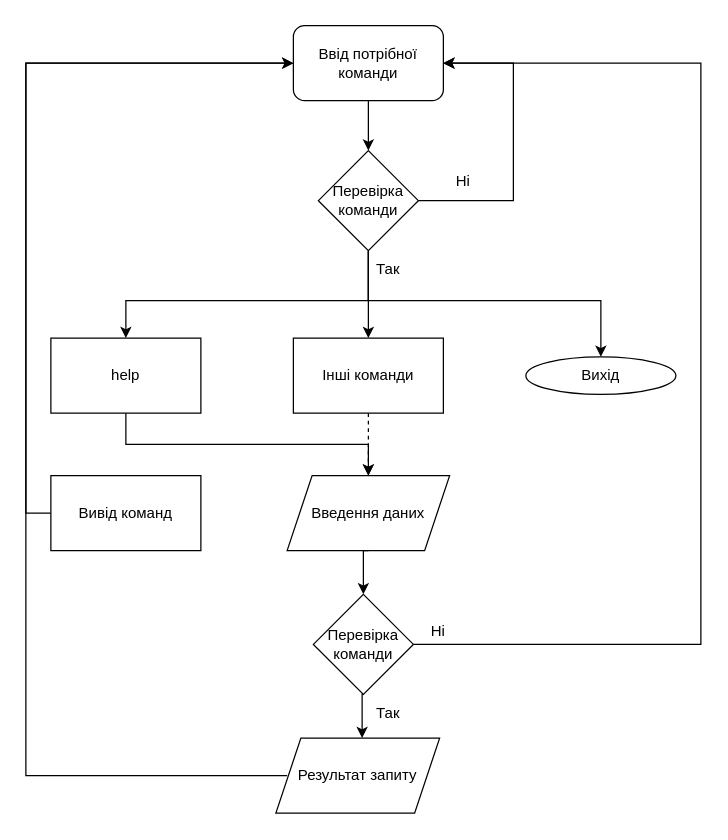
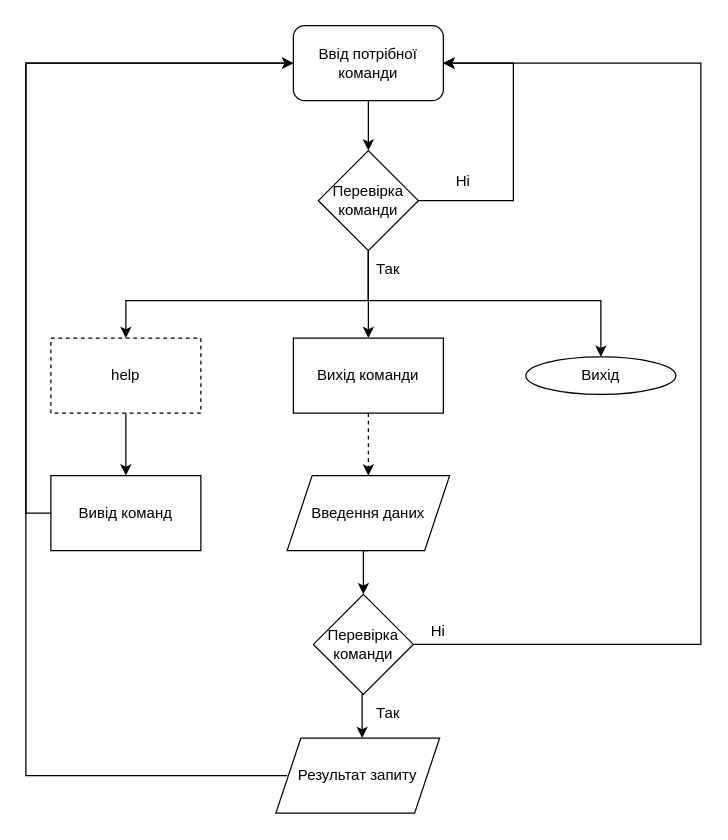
  <mxCell id="0" />
  <mxCell id="1" parent="0" />
  <mxCell id="2" value="Ввід потрібної команди" style="rounded=1;whiteSpace=wrap;html=1;" vertex="1" parent="1"><mxGeometry x="234" y="20" width="120" height="60" as="geometry" /></mxCell>
  <mxCell id="3" style="edgeStyle=orthogonalEdgeStyle;rounded=0;orthogonalLoop=1;jettySize=auto;html=1;exitX=1;exitY=0.5;exitDx=0;exitDy=0;entryX=1;entryY=0.5;entryDx=0;entryDy=0;" edge="1" parent="1" source="7" target="2"><mxGeometry relative="1" as="geometry"><Array as="points"><mxPoint x="410" y="160" /><mxPoint x="410" y="50" /></Array></mxGeometry></mxCell>
  <mxCell id="4" style="edgeStyle=orthogonalEdgeStyle;rounded=0;orthogonalLoop=1;jettySize=auto;html=1;exitX=0.5;exitY=1;exitDx=0;exitDy=0;entryX=0.5;entryY=0;entryDx=0;entryDy=0;" edge="1" parent="1" source="7" target="11"><mxGeometry relative="1" as="geometry"><Array as="points"><mxPoint x="294" y="240" /><mxPoint x="100" y="240" /></Array></mxGeometry></mxCell>
  <mxCell id="5" style="edgeStyle=orthogonalEdgeStyle;rounded=0;orthogonalLoop=1;jettySize=auto;html=1;exitX=0.5;exitY=1;exitDx=0;exitDy=0;entryX=0.5;entryY=0;entryDx=0;entryDy=0;" edge="1" parent="1" source="7" target="14"><mxGeometry relative="1" as="geometry" /></mxCell>
  <mxCell id="6" style="edgeStyle=orthogonalEdgeStyle;rounded=0;orthogonalLoop=1;jettySize=auto;html=1;exitX=0.5;exitY=1;exitDx=0;exitDy=0;entryX=0.5;entryY=0;entryDx=0;entryDy=0;" edge="1" parent="1" source="7" target="25"><mxGeometry relative="1" as="geometry"><Array as="points"><mxPoint x="294" y="240" /><mxPoint x="480" y="240" /></Array></mxGeometry></mxCell>
  <mxCell id="7" value="Перевірка&lt;br&gt;команди" style="rhombus;whiteSpace=wrap;html=1;" vertex="1" parent="1"><mxGeometry x="254" y="120" width="80" height="80" as="geometry" /></mxCell>
  <mxCell id="8" value="" style="endArrow=classic;html=1;rounded=0;entryX=0.5;entryY=0;entryDx=0;entryDy=0;exitX=0.5;exitY=1;exitDx=0;exitDy=0;" edge="1" parent="1" source="2" target="7"><mxGeometry width="50" height="50" relative="1" as="geometry"><mxPoint x="300" y="310" as="sourcePoint" /><mxPoint x="350" y="260" as="targetPoint" /></mxGeometry></mxCell>
  <mxCell id="9" value="Ні" style="text;html=1;strokeColor=none;fillColor=none;align=center;verticalAlign=middle;whiteSpace=wrap;rounded=0;" vertex="1" parent="1"><mxGeometry x="340" y="130" width="60" height="30" as="geometry" /></mxCell>
- <mxCell id="10" style="edgeStyle=orthogonalEdgeStyle;rounded=0;orthogonalLoop=1;jettySize=auto;html=1;exitX=0.5;exitY=1;exitDx=0;exitDy=0;" edge="1" parent="1" source="11" target="22"><mxGeometry relative="1" as="geometry" /></mxCell>
- <mxCell id="11" value="help" style="rounded=0;whiteSpace=wrap;html=1;" vertex="1" parent="1"><mxGeometry x="40" y="270" width="120" height="60" as="geometry" /></mxCell>
+ <mxCell id="10" style="edgeStyle=orthogonalEdgeStyle;rounded=0;orthogonalLoop=1;jettySize=auto;html=1;exitX=0.5;exitY=1;exitDx=0;exitDy=0;entryX=0.5;entryY=0;entryDx=0;entryDy=0;" edge="1" parent="1" source="11" target="16"><mxGeometry relative="1" as="geometry" /></mxCell>
+ <mxCell id="11" value="help" style="rounded=0;whiteSpace=wrap;html=1;dashed=1;" vertex="1" parent="1"><mxGeometry x="40" y="270" width="120" height="60" as="geometry" /></mxCell>
  <mxCell id="12" value="Так" style="text;html=1;strokeColor=none;fillColor=none;align=center;verticalAlign=middle;whiteSpace=wrap;rounded=0;" vertex="1" parent="1"><mxGeometry x="280" y="200" width="60" height="30" as="geometry" /></mxCell>
  <mxCell id="13" style="edgeStyle=orthogonalEdgeStyle;rounded=0;orthogonalLoop=1;jettySize=auto;html=1;exitX=0.5;exitY=1;exitDx=0;exitDy=0;entryX=0.5;entryY=0;entryDx=0;entryDy=0;dashed=1;" edge="1" parent="1" source="14" target="22"><mxGeometry relative="1" as="geometry" /></mxCell>
- <mxCell id="14" value="Інші команди" style="rounded=0;whiteSpace=wrap;html=1;" vertex="1" parent="1"><mxGeometry x="234" y="270" width="120" height="60" as="geometry" /></mxCell>
+ <mxCell id="14" value="Вихід команди" style="rounded=0;whiteSpace=wrap;html=1;" vertex="1" parent="1"><mxGeometry x="234" y="270" width="120" height="60" as="geometry" /></mxCell>
  <mxCell id="15" style="edgeStyle=orthogonalEdgeStyle;rounded=0;orthogonalLoop=1;jettySize=auto;html=1;exitX=0;exitY=0.5;exitDx=0;exitDy=0;entryX=0;entryY=0.5;entryDx=0;entryDy=0;" edge="1" parent="1" source="16" target="2"><mxGeometry relative="1" as="geometry" /></mxCell>
  <mxCell id="16" value="Вивід команд" style="rounded=0;whiteSpace=wrap;html=1;" vertex="1" parent="1"><mxGeometry x="40" y="380" width="120" height="60" as="geometry" /></mxCell>
  <mxCell id="17" style="edgeStyle=orthogonalEdgeStyle;rounded=0;orthogonalLoop=1;jettySize=auto;html=1;exitX=1;exitY=0.5;exitDx=0;exitDy=0;entryX=1;entryY=0.5;entryDx=0;entryDy=0;" edge="1" parent="1" source="19" target="2"><mxGeometry relative="1" as="geometry"><Array as="points"><mxPoint x="560" y="515" /><mxPoint x="560" y="50" /></Array></mxGeometry></mxCell>
  <mxCell id="18" style="edgeStyle=orthogonalEdgeStyle;rounded=0;orthogonalLoop=1;jettySize=auto;html=1;exitX=0.5;exitY=1;exitDx=0;exitDy=0;entryX=0.5;entryY=0;entryDx=0;entryDy=0;" edge="1" parent="1" source="19"><mxGeometry relative="1" as="geometry"><mxPoint x="289" y="590" as="targetPoint" /></mxGeometry></mxCell>
  <mxCell id="19" value="Перевірка&lt;br&gt;команди" style="rhombus;whiteSpace=wrap;html=1;" vertex="1" parent="1"><mxGeometry x="250" y="475" width="80" height="80" as="geometry" /></mxCell>
  <mxCell id="20" value="Ні" style="text;html=1;strokeColor=none;fillColor=none;align=center;verticalAlign=middle;whiteSpace=wrap;rounded=0;" vertex="1" parent="1"><mxGeometry x="320" y="490" width="60" height="30" as="geometry" /></mxCell>
  <mxCell id="21" style="edgeStyle=orthogonalEdgeStyle;rounded=0;orthogonalLoop=1;jettySize=auto;html=1;exitX=0.5;exitY=1;exitDx=0;exitDy=0;entryX=0.5;entryY=0;entryDx=0;entryDy=0;" edge="1" parent="1" source="22" target="19"><mxGeometry relative="1" as="geometry" /></mxCell>
  <mxCell id="22" value="Введення даних" style="shape=parallelogram;perimeter=parallelogramPerimeter;whiteSpace=wrap;html=1;fixedSize=1;" vertex="1" parent="1"><mxGeometry x="229" y="380" width="130" height="60" as="geometry" /></mxCell>
  <mxCell id="23" style="edgeStyle=orthogonalEdgeStyle;rounded=0;orthogonalLoop=1;jettySize=auto;html=1;exitX=0;exitY=0.5;exitDx=0;exitDy=0;entryX=0;entryY=0.5;entryDx=0;entryDy=0;" edge="1" parent="1" target="2"><mxGeometry relative="1" as="geometry"><mxPoint x="229" y="620" as="sourcePoint" /><Array as="points"><mxPoint x="20" y="620" /><mxPoint x="20" y="50" /></Array></mxGeometry></mxCell>
  <mxCell id="24" value="Так" style="text;html=1;strokeColor=none;fillColor=none;align=center;verticalAlign=middle;whiteSpace=wrap;rounded=0;" vertex="1" parent="1"><mxGeometry x="280" y="555" width="60" height="30" as="geometry" /></mxCell>
  <mxCell id="25" value="Вихід" style="ellipse;whiteSpace=wrap;html=1;" vertex="1" parent="1"><mxGeometry x="420" y="285" width="120" height="30" as="geometry" /></mxCell>
  <mxCell id="26" value="Результат запиту" style="shape=parallelogram;perimeter=parallelogramPerimeter;whiteSpace=wrap;html=1;fixedSize=1;" vertex="1" parent="1"><mxGeometry x="220" y="590" width="131" height="60" as="geometry" /></mxCell>
